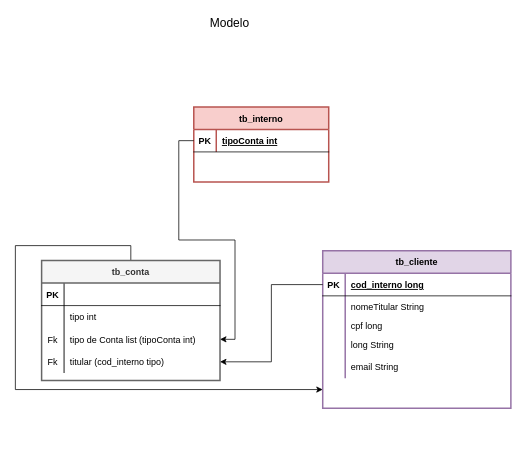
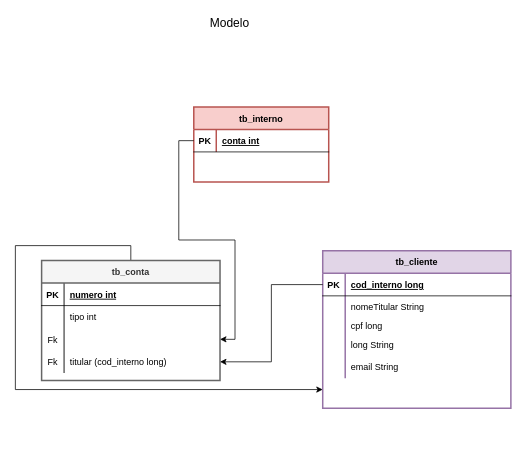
  <mxCell id="0" />
  <mxCell id="1" parent="0" />
  <mxCell id="2" style="edgeStyle=orthogonalEdgeStyle;rounded=0;orthogonalLoop=1;jettySize=auto;html=1;exitX=0.5;exitY=0;exitDx=0;exitDy=0;entryX=0;entryY=0.5;entryDx=0;entryDy=0;" edge="1" parent="1" source="3" target="32"><mxGeometry relative="1" as="geometry"><Array as="points"><mxPoint x="174" y="327" /><mxPoint x="20" y="327" /><mxPoint x="20" y="519" /></Array></mxGeometry></mxCell>
  <mxCell id="3" value="tb_conta" style="shape=table;startSize=30;container=1;collapsible=1;childLayout=tableLayout;fixedRows=1;rowLines=0;fontStyle=1;align=center;resizeLast=1;fillColor=#f5f5f5;strokeColor=#666666;fontColor=#333333;strokeWidth=2;" parent="1" vertex="1"><mxGeometry x="55" y="347" width="238" height="160" as="geometry" /></mxCell>
  <mxCell id="4" value="" style="shape=partialRectangle;collapsible=0;dropTarget=0;pointerEvents=0;fillColor=none;top=0;left=0;bottom=1;right=0;points=[[0,0.5],[1,0.5]];portConstraint=eastwest;" parent="3" vertex="1"><mxGeometry y="30" width="238" height="30" as="geometry" /></mxCell>
  <mxCell id="5" value="PK" style="shape=partialRectangle;connectable=0;fillColor=none;top=0;left=0;bottom=0;right=0;fontStyle=1;overflow=hidden;" parent="4" vertex="1"><mxGeometry width="30" height="30" as="geometry"><mxRectangle width="30" height="30" as="alternateBounds" /></mxGeometry></mxCell>
+ <mxCell id="6" value="numero int" style="shape=partialRectangle;connectable=0;fillColor=none;top=0;left=0;bottom=0;right=0;align=left;spacingLeft=6;fontStyle=5;overflow=hidden;" parent="4" vertex="1"><mxGeometry x="30" width="208" height="30" as="geometry"><mxRectangle width="208" height="30" as="alternateBounds" /></mxGeometry></mxCell>
  <mxCell id="7" value="" style="shape=partialRectangle;collapsible=0;dropTarget=0;pointerEvents=0;fillColor=none;top=0;left=0;bottom=0;right=0;points=[[0,0.5],[1,0.5]];portConstraint=eastwest;" parent="3" vertex="1"><mxGeometry y="60" width="238" height="30" as="geometry" /></mxCell>
  <mxCell id="8" value="" style="shape=partialRectangle;connectable=0;fillColor=none;top=0;left=0;bottom=0;right=0;editable=1;overflow=hidden;" parent="7" vertex="1"><mxGeometry width="30" height="30" as="geometry"><mxRectangle width="30" height="30" as="alternateBounds" /></mxGeometry></mxCell>
  <mxCell id="9" value="tipo int" style="shape=partialRectangle;connectable=0;fillColor=none;top=0;left=0;bottom=0;right=0;align=left;spacingLeft=6;overflow=hidden;" parent="7" vertex="1"><mxGeometry x="30" width="208" height="30" as="geometry"><mxRectangle width="208" height="30" as="alternateBounds" /></mxGeometry></mxCell>
  <mxCell id="10" value="" style="shape=partialRectangle;collapsible=0;dropTarget=0;pointerEvents=0;fillColor=none;top=0;left=0;bottom=0;right=0;points=[[0,0.5],[1,0.5]];portConstraint=eastwest;" parent="3" vertex="1"><mxGeometry y="90" width="238" height="30" as="geometry" /></mxCell>
  <mxCell id="11" value="Fk" style="shape=partialRectangle;connectable=0;fillColor=none;top=0;left=0;bottom=0;right=0;editable=1;overflow=hidden;" parent="10" vertex="1"><mxGeometry width="30" height="30" as="geometry"><mxRectangle width="30" height="30" as="alternateBounds" /></mxGeometry></mxCell>
- <mxCell id="12" value="tipo de Conta list (tipoConta int)" style="shape=partialRectangle;connectable=0;fillColor=none;top=0;left=0;bottom=0;right=0;align=left;spacingLeft=6;overflow=hidden;" parent="10" vertex="1"><mxGeometry x="30" width="208" height="30" as="geometry"><mxRectangle width="208" height="30" as="alternateBounds" /></mxGeometry></mxCell>
  <mxCell id="13" value="" style="shape=partialRectangle;collapsible=0;dropTarget=0;pointerEvents=0;fillColor=none;top=0;left=0;bottom=0;right=0;points=[[0,0.5],[1,0.5]];portConstraint=eastwest;" parent="3" vertex="1"><mxGeometry y="120" width="238" height="30" as="geometry" /></mxCell>
  <mxCell id="14" value="Fk" style="shape=partialRectangle;connectable=0;fillColor=none;top=0;left=0;bottom=0;right=0;editable=1;overflow=hidden;" parent="13" vertex="1"><mxGeometry width="30" height="30" as="geometry"><mxRectangle width="30" height="30" as="alternateBounds" /></mxGeometry></mxCell>
- <mxCell id="15" value="titular (cod_interno tipo)" style="shape=partialRectangle;connectable=0;fillColor=none;top=0;left=0;bottom=0;right=0;align=left;spacingLeft=6;overflow=hidden;" parent="13" vertex="1"><mxGeometry x="30" width="208" height="30" as="geometry"><mxRectangle width="208" height="30" as="alternateBounds" /></mxGeometry></mxCell>
+ <mxCell id="15" value="titular (cod_interno long)" style="shape=partialRectangle;connectable=0;fillColor=none;top=0;left=0;bottom=0;right=0;align=left;spacingLeft=6;overflow=hidden;" parent="13" vertex="1"><mxGeometry x="30" width="208" height="30" as="geometry"><mxRectangle width="208" height="30" as="alternateBounds" /></mxGeometry></mxCell>
  <mxCell id="16" value="tb_cliente" style="shape=table;startSize=30;container=1;collapsible=1;childLayout=tableLayout;fixedRows=1;rowLines=0;fontStyle=1;align=center;resizeLast=1;fillColor=#e1d5e7;strokeColor=#9673a6;strokeWidth=2;" parent="1" vertex="1"><mxGeometry x="430" y="334" width="251" height="210" as="geometry" /></mxCell>
  <mxCell id="17" value="" style="shape=partialRectangle;collapsible=0;dropTarget=0;pointerEvents=0;fillColor=none;top=0;left=0;bottom=1;right=0;points=[[0,0.5],[1,0.5]];portConstraint=eastwest;" parent="16" vertex="1"><mxGeometry y="30" width="251" height="30" as="geometry" /></mxCell>
  <mxCell id="18" value="PK" style="shape=partialRectangle;connectable=0;fillColor=none;top=0;left=0;bottom=0;right=0;fontStyle=1;overflow=hidden;" parent="17" vertex="1"><mxGeometry width="30" height="30" as="geometry"><mxRectangle width="30" height="30" as="alternateBounds" /></mxGeometry></mxCell>
  <mxCell id="19" value="cod_interno long" style="shape=partialRectangle;connectable=0;fillColor=none;top=0;left=0;bottom=0;right=0;align=left;spacingLeft=6;fontStyle=5;overflow=hidden;" parent="17" vertex="1"><mxGeometry x="30" width="221" height="30" as="geometry"><mxRectangle width="221" height="30" as="alternateBounds" /></mxGeometry></mxCell>
  <mxCell id="20" value="" style="shape=partialRectangle;collapsible=0;dropTarget=0;pointerEvents=0;fillColor=none;top=0;left=0;bottom=0;right=0;points=[[0,0.5],[1,0.5]];portConstraint=eastwest;" parent="16" vertex="1"><mxGeometry y="60" width="251" height="30" as="geometry" /></mxCell>
  <mxCell id="21" value="" style="shape=partialRectangle;connectable=0;fillColor=none;top=0;left=0;bottom=0;right=0;editable=1;overflow=hidden;" parent="20" vertex="1"><mxGeometry width="30" height="30" as="geometry"><mxRectangle width="30" height="30" as="alternateBounds" /></mxGeometry></mxCell>
  <mxCell id="22" value="nomeTitular String" style="shape=partialRectangle;connectable=0;fillColor=none;top=0;left=0;bottom=0;right=0;align=left;spacingLeft=6;overflow=hidden;" parent="20" vertex="1"><mxGeometry x="30" width="221" height="30" as="geometry"><mxRectangle width="221" height="30" as="alternateBounds" /></mxGeometry></mxCell>
  <mxCell id="23" value="" style="shape=partialRectangle;collapsible=0;dropTarget=0;pointerEvents=0;fillColor=none;top=0;left=0;bottom=0;right=0;points=[[0,0.5],[1,0.5]];portConstraint=eastwest;" parent="16" vertex="1"><mxGeometry y="90" width="251" height="20" as="geometry" /></mxCell>
  <mxCell id="24" value="" style="shape=partialRectangle;connectable=0;fillColor=none;top=0;left=0;bottom=0;right=0;editable=1;overflow=hidden;" parent="23" vertex="1"><mxGeometry width="30" height="20" as="geometry"><mxRectangle width="30" height="20" as="alternateBounds" /></mxGeometry></mxCell>
  <mxCell id="25" value="cpf long" style="shape=partialRectangle;connectable=0;fillColor=none;top=0;left=0;bottom=0;right=0;align=left;spacingLeft=6;overflow=hidden;" parent="23" vertex="1"><mxGeometry x="30" width="221" height="20" as="geometry"><mxRectangle width="221" height="20" as="alternateBounds" /></mxGeometry></mxCell>
  <mxCell id="26" value="" style="shape=partialRectangle;collapsible=0;dropTarget=0;pointerEvents=0;fillColor=none;top=0;left=0;bottom=0;right=0;points=[[0,0.5],[1,0.5]];portConstraint=eastwest;" parent="16" vertex="1"><mxGeometry y="110" width="251" height="30" as="geometry" /></mxCell>
  <mxCell id="27" value="" style="shape=partialRectangle;connectable=0;fillColor=none;top=0;left=0;bottom=0;right=0;editable=1;overflow=hidden;" parent="26" vertex="1"><mxGeometry width="30" height="30" as="geometry"><mxRectangle width="30" height="30" as="alternateBounds" /></mxGeometry></mxCell>
  <mxCell id="28" value="long String" style="shape=partialRectangle;connectable=0;fillColor=none;top=0;left=0;bottom=0;right=0;align=left;spacingLeft=6;overflow=hidden;" parent="26" vertex="1"><mxGeometry x="30" width="221" height="30" as="geometry"><mxRectangle width="221" height="30" as="alternateBounds" /></mxGeometry></mxCell>
  <mxCell id="29" style="shape=partialRectangle;collapsible=0;dropTarget=0;pointerEvents=0;fillColor=none;top=0;left=0;bottom=0;right=0;points=[[0,0.5],[1,0.5]];portConstraint=eastwest;" parent="16" vertex="1"><mxGeometry y="140" width="251" height="30" as="geometry" /></mxCell>
  <mxCell id="30" style="shape=partialRectangle;connectable=0;fillColor=none;top=0;left=0;bottom=0;right=0;editable=1;overflow=hidden;" parent="29" vertex="1"><mxGeometry width="30" height="30" as="geometry"><mxRectangle width="30" height="30" as="alternateBounds" /></mxGeometry></mxCell>
  <mxCell id="31" value="email String" style="shape=partialRectangle;connectable=0;fillColor=none;top=0;left=0;bottom=0;right=0;align=left;spacingLeft=6;overflow=hidden;" parent="29" vertex="1"><mxGeometry x="30" width="221" height="30" as="geometry"><mxRectangle width="221" height="30" as="alternateBounds" /></mxGeometry></mxCell>
  <mxCell id="32" style="shape=partialRectangle;collapsible=0;dropTarget=0;pointerEvents=0;fillColor=none;top=0;left=0;bottom=0;right=0;points=[[0,0.5],[1,0.5]];portConstraint=eastwest;" vertex="1" parent="16"><mxGeometry y="170" width="251" height="30" as="geometry" /></mxCell>
  <mxCell id="33" style="shape=partialRectangle;connectable=0;fillColor=none;top=0;left=0;bottom=0;right=0;editable=1;overflow=hidden;" vertex="1" parent="32"><mxGeometry width="30" height="30" as="geometry"><mxRectangle width="30" height="30" as="alternateBounds" /></mxGeometry></mxCell>
  <mxCell id="34" value="tb_interno" style="shape=table;startSize=30;container=1;collapsible=1;childLayout=tableLayout;fixedRows=1;rowLines=0;fontStyle=1;align=center;resizeLast=1;fillColor=#f8cecc;strokeColor=#b85450;strokeWidth=2;" parent="1" vertex="1"><mxGeometry x="258" y="142" width="180" height="100" as="geometry" /></mxCell>
  <mxCell id="35" value="" style="shape=partialRectangle;collapsible=0;dropTarget=0;pointerEvents=0;fillColor=none;top=0;left=0;bottom=1;right=0;points=[[0,0.5],[1,0.5]];portConstraint=eastwest;" parent="34" vertex="1"><mxGeometry y="30" width="180" height="30" as="geometry" /></mxCell>
  <mxCell id="36" value="PK" style="shape=partialRectangle;connectable=0;fillColor=none;top=0;left=0;bottom=0;right=0;fontStyle=1;overflow=hidden;" parent="35" vertex="1"><mxGeometry width="30" height="30" as="geometry"><mxRectangle width="30" height="30" as="alternateBounds" /></mxGeometry></mxCell>
- <mxCell id="37" value="tipoConta int" style="shape=partialRectangle;connectable=0;fillColor=none;top=0;left=0;bottom=0;right=0;align=left;spacingLeft=6;fontStyle=5;overflow=hidden;" parent="35" vertex="1"><mxGeometry x="30" width="150" height="30" as="geometry"><mxRectangle width="150" height="30" as="alternateBounds" /></mxGeometry></mxCell>
+ <mxCell id="37" value="conta int" style="shape=partialRectangle;connectable=0;fillColor=none;top=0;left=0;bottom=0;right=0;align=left;spacingLeft=6;fontStyle=5;overflow=hidden;" parent="35" vertex="1"><mxGeometry x="30" width="150" height="30" as="geometry"><mxRectangle width="150" height="30" as="alternateBounds" /></mxGeometry></mxCell>
  <mxCell id="38" value="" style="shape=partialRectangle;collapsible=0;dropTarget=0;pointerEvents=0;fillColor=none;top=0;left=0;bottom=0;right=0;points=[[0,0.5],[1,0.5]];portConstraint=eastwest;" parent="34" vertex="1"><mxGeometry y="60" width="180" height="30" as="geometry" /></mxCell>
  <mxCell id="39" value="" style="shape=partialRectangle;connectable=0;fillColor=none;top=0;left=0;bottom=0;right=0;editable=1;overflow=hidden;" parent="38" vertex="1"><mxGeometry width="30" height="30" as="geometry"><mxRectangle width="30" height="30" as="alternateBounds" /></mxGeometry></mxCell>
  <mxCell id="40" value="Modelo" style="text;html=1;strokeColor=none;fillColor=none;align=center;verticalAlign=middle;whiteSpace=wrap;rounded=0;fontSize=16;fontStyle=0" parent="1" vertex="1"><mxGeometry x="286" y="20" width="40" height="20" as="geometry" /></mxCell>
  <mxCell id="41" style="edgeStyle=orthogonalEdgeStyle;rounded=0;orthogonalLoop=1;jettySize=auto;html=1;exitX=0;exitY=0.5;exitDx=0;exitDy=0;entryX=0;entryY=0.5;entryDx=0;entryDy=0;fontSize=16;startArrow=ERmandOne;startFill=0;endArrow=ERzeroToMany;endFill=0;" parent="1" source="17" edge="1"><mxGeometry relative="1" as="geometry"><Array as="points"><mxPoint x="228" y="610" /><mxPoint x="228" y="426" /></Array></mxGeometry></mxCell>
  <mxCell id="42" style="edgeStyle=orthogonalEdgeStyle;rounded=0;orthogonalLoop=1;jettySize=auto;html=1;exitX=0;exitY=0.5;exitDx=0;exitDy=0;entryX=1;entryY=0.5;entryDx=0;entryDy=0;" edge="1" parent="1" source="17" target="13"><mxGeometry relative="1" as="geometry" /></mxCell>
  <mxCell id="43" style="edgeStyle=orthogonalEdgeStyle;rounded=0;orthogonalLoop=1;jettySize=auto;html=1;exitX=0;exitY=0.5;exitDx=0;exitDy=0;startArrow=none;startFill=0;endArrow=classic;endFill=1;" edge="1" parent="1" source="35" target="10"><mxGeometry relative="1" as="geometry" /></mxCell>
